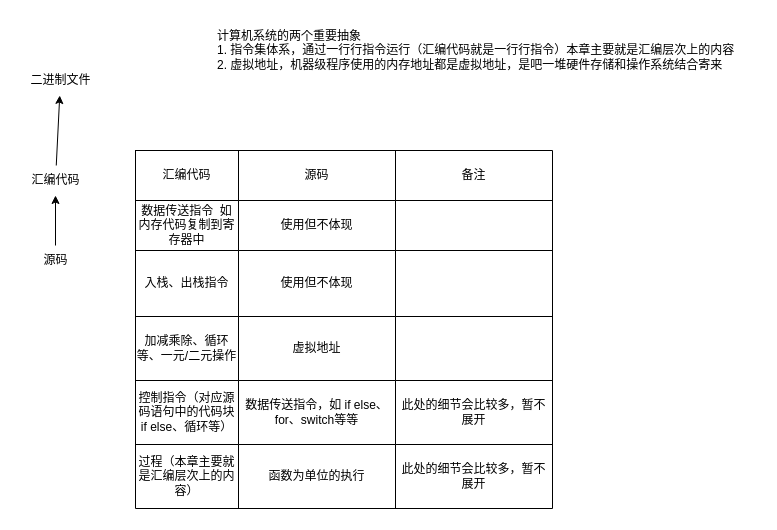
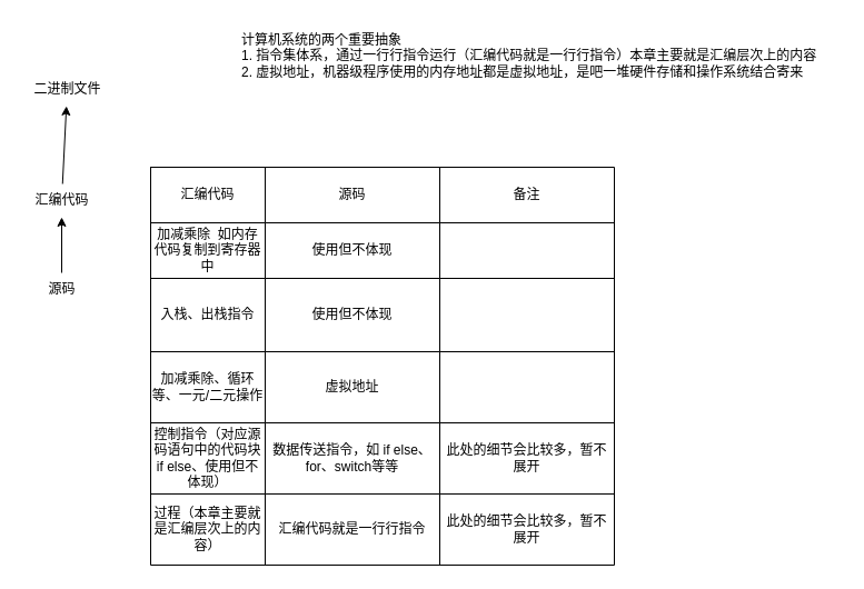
  <mxCell id="0" />
  <mxCell id="1" parent="0" />
  <mxCell id="2" value="二进制文件" style="text;html=1;align=center;verticalAlign=middle;resizable=0;points=[];autosize=1;strokeColor=none;fillColor=none;" vertex="1" parent="1"><mxGeometry x="20" y="65" width="80" height="30" as="geometry" /></mxCell>
  <mxCell id="3" style="edgeStyle=none;html=1;" edge="1" parent="1" source="4" target="2"><mxGeometry relative="1" as="geometry" /></mxCell>
  <mxCell id="4" value="汇编代码" style="text;html=1;align=center;verticalAlign=middle;resizable=0;points=[];autosize=1;strokeColor=none;fillColor=none;" vertex="1" parent="1"><mxGeometry x="20" y="165" width="70" height="30" as="geometry" /></mxCell>
  <mxCell id="5" style="edgeStyle=none;html=1;" edge="1" parent="1" source="6" target="4"><mxGeometry relative="1" as="geometry" /></mxCell>
  <mxCell id="6" value="源码" style="text;html=1;align=center;verticalAlign=middle;resizable=0;points=[];autosize=1;strokeColor=none;fillColor=none;" vertex="1" parent="1"><mxGeometry x="30" y="245" width="50" height="30" as="geometry" /></mxCell>
  <mxCell id="7" value="计算机系统的两个重要抽象&lt;br&gt;1. 指令集体系，通过一行行指令运行（汇编代码就是一行行指令）本章主要就是汇编层次上的内容&lt;br&gt;2. 虚拟地址，机器级程序使用的内存地址都是虚拟地址，是吧一堆硬件存储和操作系统结合寄来" style="text;html=1;align=left;verticalAlign=middle;resizable=0;points=[];autosize=1;strokeColor=none;fillColor=none;" vertex="1" parent="1"><mxGeometry x="215" y="20" width="540" height="60" as="geometry" /></mxCell>
  <mxCell id="8" value="" style="shape=table;startSize=0;container=1;collapsible=0;childLayout=tableLayout;" vertex="1" parent="1"><mxGeometry x="135" y="150" width="417" height="358" as="geometry" /></mxCell>
  <mxCell id="9" value="" style="shape=tableRow;horizontal=0;startSize=0;swimlaneHead=0;swimlaneBody=0;top=0;left=0;bottom=0;right=0;collapsible=0;dropTarget=0;fillColor=none;points=[[0,0.5],[1,0.5]];portConstraint=eastwest;" vertex="1" parent="8"><mxGeometry width="417" height="50" as="geometry" /></mxCell>
  <mxCell id="10" value="汇编代码" style="shape=partialRectangle;html=1;whiteSpace=wrap;connectable=0;overflow=hidden;fillColor=none;top=0;left=0;bottom=0;right=0;pointerEvents=1;" vertex="1" parent="9"><mxGeometry width="103" height="50" as="geometry"><mxRectangle width="103" height="50" as="alternateBounds" /></mxGeometry></mxCell>
  <mxCell id="11" value="源码" style="shape=partialRectangle;html=1;whiteSpace=wrap;connectable=0;overflow=hidden;fillColor=none;top=0;left=0;bottom=0;right=0;pointerEvents=1;" vertex="1" parent="9"><mxGeometry x="103" width="157" height="50" as="geometry"><mxRectangle width="157" height="50" as="alternateBounds" /></mxGeometry></mxCell>
  <mxCell id="12" value="备注" style="shape=partialRectangle;html=1;whiteSpace=wrap;connectable=0;overflow=hidden;fillColor=none;top=0;left=0;bottom=0;right=0;pointerEvents=1;" vertex="1" parent="9"><mxGeometry x="260" width="157" height="50" as="geometry"><mxRectangle width="157" height="50" as="alternateBounds" /></mxGeometry></mxCell>
  <mxCell id="13" value="" style="shape=tableRow;horizontal=0;startSize=0;swimlaneHead=0;swimlaneBody=0;top=0;left=0;bottom=0;right=0;collapsible=0;dropTarget=0;fillColor=none;points=[[0,0.5],[1,0.5]];portConstraint=eastwest;" vertex="1" parent="8"><mxGeometry y="50" width="417" height="50" as="geometry" /></mxCell>
- <mxCell id="14" value="&lt;span style=&quot;&quot;&gt;数据传送指令&amp;nbsp; 如内存代码复制到寄存器中&lt;/span&gt;" style="shape=partialRectangle;html=1;whiteSpace=wrap;connectable=0;overflow=hidden;fillColor=none;top=0;left=0;bottom=0;right=0;pointerEvents=1;" vertex="1" parent="13"><mxGeometry width="103" height="50" as="geometry"><mxRectangle width="103" height="50" as="alternateBounds" /></mxGeometry></mxCell>
+ <mxCell id="14" value="&lt;span style=&quot;&quot;&gt;加减乘除&amp;nbsp; 如内存代码复制到寄存器中&lt;/span&gt;" style="shape=partialRectangle;html=1;whiteSpace=wrap;connectable=0;overflow=hidden;fillColor=none;top=0;left=0;bottom=0;right=0;pointerEvents=1;" vertex="1" parent="13"><mxGeometry width="103" height="50" as="geometry"><mxRectangle width="103" height="50" as="alternateBounds" /></mxGeometry></mxCell>
  <mxCell id="15" value="使用但不体现" style="shape=partialRectangle;html=1;whiteSpace=wrap;connectable=0;overflow=hidden;fillColor=none;top=0;left=0;bottom=0;right=0;pointerEvents=1;" vertex="1" parent="13"><mxGeometry x="103" width="157" height="50" as="geometry"><mxRectangle width="157" height="50" as="alternateBounds" /></mxGeometry></mxCell>
  <mxCell id="16" style="shape=partialRectangle;html=1;whiteSpace=wrap;connectable=0;overflow=hidden;fillColor=none;top=0;left=0;bottom=0;right=0;pointerEvents=1;" vertex="1" parent="13"><mxGeometry x="260" width="157" height="50" as="geometry"><mxRectangle width="157" height="50" as="alternateBounds" /></mxGeometry></mxCell>
  <mxCell id="17" value="" style="shape=tableRow;horizontal=0;startSize=0;swimlaneHead=0;swimlaneBody=0;top=0;left=0;bottom=0;right=0;collapsible=0;dropTarget=0;fillColor=none;points=[[0,0.5],[1,0.5]];portConstraint=eastwest;" vertex="1" parent="8"><mxGeometry y="100" width="417" height="66" as="geometry" /></mxCell>
  <mxCell id="18" value="&lt;span style=&quot;text-align: left;&quot;&gt;入栈、出栈指令&lt;/span&gt;" style="shape=partialRectangle;html=1;whiteSpace=wrap;connectable=0;overflow=hidden;fillColor=none;top=0;left=0;bottom=0;right=0;pointerEvents=1;" vertex="1" parent="17"><mxGeometry width="103" height="66" as="geometry"><mxRectangle width="103" height="66" as="alternateBounds" /></mxGeometry></mxCell>
  <mxCell id="19" value="使用但不体现" style="shape=partialRectangle;html=1;whiteSpace=wrap;connectable=0;overflow=hidden;fillColor=none;top=0;left=0;bottom=0;right=0;pointerEvents=1;" vertex="1" parent="17"><mxGeometry x="103" width="157" height="66" as="geometry"><mxRectangle width="157" height="66" as="alternateBounds" /></mxGeometry></mxCell>
  <mxCell id="20" style="shape=partialRectangle;html=1;whiteSpace=wrap;connectable=0;overflow=hidden;fillColor=none;top=0;left=0;bottom=0;right=0;pointerEvents=1;" vertex="1" parent="17"><mxGeometry x="260" width="157" height="66" as="geometry"><mxRectangle width="157" height="66" as="alternateBounds" /></mxGeometry></mxCell>
  <mxCell id="21" value="" style="shape=tableRow;horizontal=0;startSize=0;swimlaneHead=0;swimlaneBody=0;top=0;left=0;bottom=0;right=0;collapsible=0;dropTarget=0;fillColor=none;points=[[0,0.5],[1,0.5]];portConstraint=eastwest;" vertex="1" parent="8"><mxGeometry y="166" width="417" height="64" as="geometry" /></mxCell>
  <mxCell id="22" value="&lt;span style=&quot;text-align: left;&quot;&gt;加减乘除、循环等、一元/二元操作&lt;/span&gt;" style="shape=partialRectangle;html=1;whiteSpace=wrap;connectable=0;overflow=hidden;fillColor=none;top=0;left=0;bottom=0;right=0;pointerEvents=1;" vertex="1" parent="21"><mxGeometry width="103" height="64" as="geometry"><mxRectangle width="103" height="64" as="alternateBounds" /></mxGeometry></mxCell>
  <mxCell id="23" value="虚拟地址" style="shape=partialRectangle;html=1;whiteSpace=wrap;connectable=0;overflow=hidden;fillColor=none;top=0;left=0;bottom=0;right=0;pointerEvents=1;" vertex="1" parent="21"><mxGeometry x="103" width="157" height="64" as="geometry"><mxRectangle width="157" height="64" as="alternateBounds" /></mxGeometry></mxCell>
  <mxCell id="24" style="shape=partialRectangle;html=1;whiteSpace=wrap;connectable=0;overflow=hidden;fillColor=none;top=0;left=0;bottom=0;right=0;pointerEvents=1;" vertex="1" parent="21"><mxGeometry x="260" width="157" height="64" as="geometry"><mxRectangle width="157" height="64" as="alternateBounds" /></mxGeometry></mxCell>
  <mxCell id="25" style="shape=tableRow;horizontal=0;startSize=0;swimlaneHead=0;swimlaneBody=0;top=0;left=0;bottom=0;right=0;collapsible=0;dropTarget=0;fillColor=none;points=[[0,0.5],[1,0.5]];portConstraint=eastwest;" vertex="1" parent="8"><mxGeometry y="230" width="417" height="64" as="geometry" /></mxCell>
- <mxCell id="26" value="&lt;span style=&quot;text-align: left;&quot;&gt;控制指令（对应源码语句中的代码块if else、循环等）&lt;/span&gt;" style="shape=partialRectangle;html=1;whiteSpace=wrap;connectable=0;overflow=hidden;fillColor=none;top=0;left=0;bottom=0;right=0;pointerEvents=1;" vertex="1" parent="25"><mxGeometry width="103" height="64" as="geometry"><mxRectangle width="103" height="64" as="alternateBounds" /></mxGeometry></mxCell>
+ <mxCell id="26" value="&lt;span style=&quot;text-align: left;&quot;&gt;控制指令（对应源码语句中的代码块if else、使用但不体现）&lt;/span&gt;" style="shape=partialRectangle;html=1;whiteSpace=wrap;connectable=0;overflow=hidden;fillColor=none;top=0;left=0;bottom=0;right=0;pointerEvents=1;" vertex="1" parent="25"><mxGeometry width="103" height="64" as="geometry"><mxRectangle width="103" height="64" as="alternateBounds" /></mxGeometry></mxCell>
  <mxCell id="27" value="数据传送指令，如 if else、for、switch等等" style="shape=partialRectangle;html=1;whiteSpace=wrap;connectable=0;overflow=hidden;fillColor=none;top=0;left=0;bottom=0;right=0;pointerEvents=1;" vertex="1" parent="25"><mxGeometry x="103" width="157" height="64" as="geometry"><mxRectangle width="157" height="64" as="alternateBounds" /></mxGeometry></mxCell>
  <mxCell id="28" value="此处的细节会比较多，暂不展开" style="shape=partialRectangle;html=1;whiteSpace=wrap;connectable=0;overflow=hidden;fillColor=none;top=0;left=0;bottom=0;right=0;pointerEvents=1;" vertex="1" parent="25"><mxGeometry x="260" width="157" height="64" as="geometry"><mxRectangle width="157" height="64" as="alternateBounds" /></mxGeometry></mxCell>
  <mxCell id="29" style="shape=tableRow;horizontal=0;startSize=0;swimlaneHead=0;swimlaneBody=0;top=0;left=0;bottom=0;right=0;collapsible=0;dropTarget=0;fillColor=none;points=[[0,0.5],[1,0.5]];portConstraint=eastwest;" vertex="1" parent="8"><mxGeometry y="294" width="417" height="64" as="geometry" /></mxCell>
  <mxCell id="30" value="&lt;span style=&quot;text-align: left;&quot;&gt;过程（本章主要就是汇编层次上的内容）&lt;/span&gt;" style="shape=partialRectangle;html=1;whiteSpace=wrap;connectable=0;overflow=hidden;fillColor=none;top=0;left=0;bottom=0;right=0;pointerEvents=1;" vertex="1" parent="29"><mxGeometry width="103" height="64" as="geometry"><mxRectangle width="103" height="64" as="alternateBounds" /></mxGeometry></mxCell>
- <mxCell id="31" value="函数为单位的执行" style="shape=partialRectangle;html=1;whiteSpace=wrap;connectable=0;overflow=hidden;fillColor=none;top=0;left=0;bottom=0;right=0;pointerEvents=1;" vertex="1" parent="29"><mxGeometry x="103" width="157" height="64" as="geometry"><mxRectangle width="157" height="64" as="alternateBounds" /></mxGeometry></mxCell>
+ <mxCell id="31" value="汇编代码就是一行行指令" style="shape=partialRectangle;html=1;whiteSpace=wrap;connectable=0;overflow=hidden;fillColor=none;top=0;left=0;bottom=0;right=0;pointerEvents=1;" vertex="1" parent="29"><mxGeometry x="103" width="157" height="64" as="geometry"><mxRectangle width="157" height="64" as="alternateBounds" /></mxGeometry></mxCell>
  <mxCell id="32" value="此处的细节会比较多，暂不展开" style="shape=partialRectangle;html=1;whiteSpace=wrap;connectable=0;overflow=hidden;fillColor=none;top=0;left=0;bottom=0;right=0;pointerEvents=1;" vertex="1" parent="29"><mxGeometry x="260" width="157" height="64" as="geometry"><mxRectangle width="157" height="64" as="alternateBounds" /></mxGeometry></mxCell>
